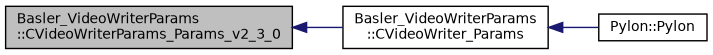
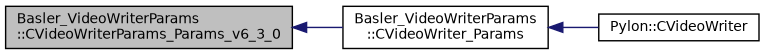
  digraph {
    rankdir=LR
    node [color=black fillcolor=white fontname=Helvetica fontsize=10 shape=record style=filled]
    edge [color=midnightblue dir=back fontname=Helvetica fontsize=10 labelfontname=Helvetica labelfontsize=10 style=solid]
-   n1 [fillcolor=grey75 fontcolor=black height=0.2 label="Basler_VideoWriterParams\l::CVideoWriterParams_Params_v2_3_0" width=0.4]
+   n1 [fillcolor=grey75 fontcolor=black height=0.2 label="Basler_VideoWriterParams\l::CVideoWriterParams_Params_v6_3_0" width=0.4]
    n2 [height=0.2 label="Basler_VideoWriterParams\l::CVideoWriter_Params" width=0.4]
-   n3 [height=0.2 label="Pylon::Pylon" width=0.4]
+   n3 [height=0.2 label="Pylon::CVideoWriter" width=0.4]
    n1 -> n2
    n2 -> n3
  }
